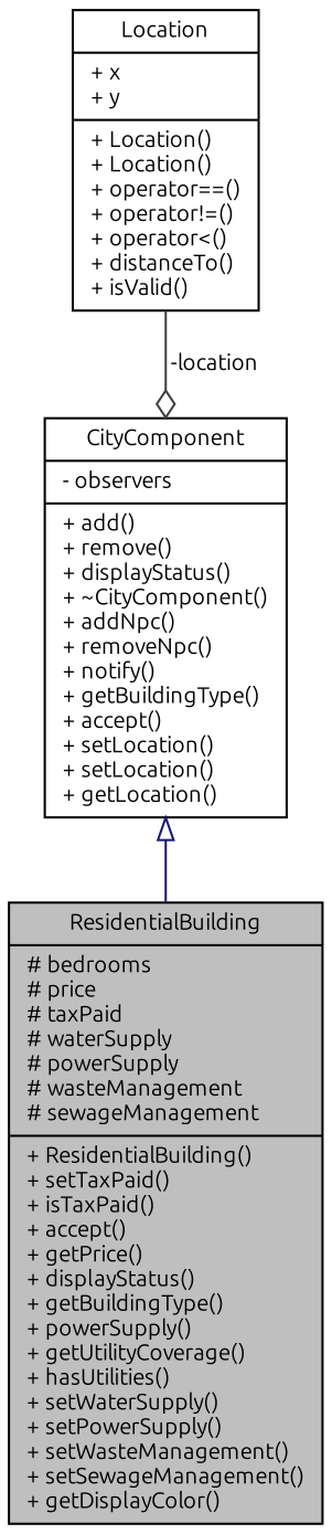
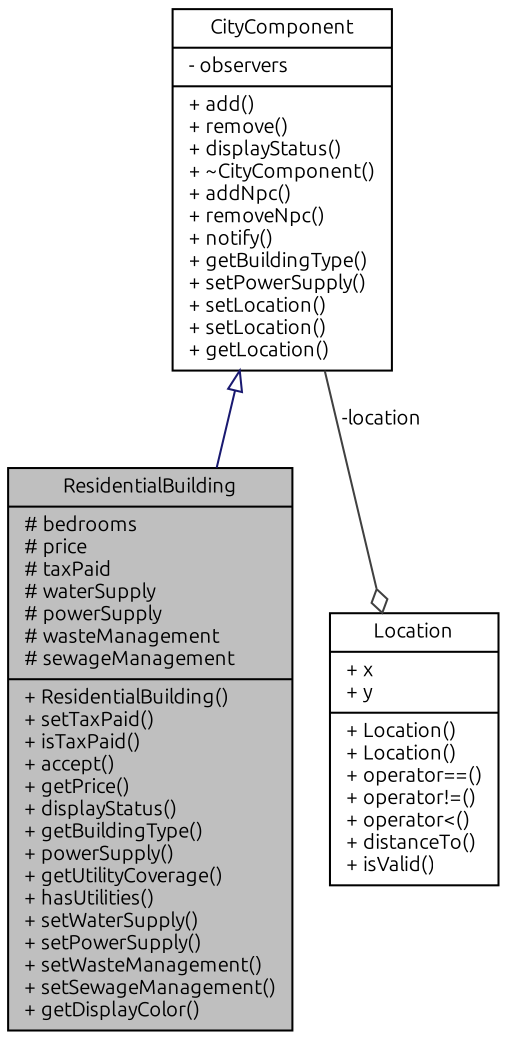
  digraph {
    fontname=Ubuntu
    node [color=black fillcolor=white fontname=Ubuntu fontsize=10 shape=record style=filled]
    edge [fontname=Ubuntu fontsize=10 labelfontname=Helvetica labelfontsize=10 style=solid]
    n1 [fillcolor=grey75 fontcolor=black height=0.2 label="{ResidentialBuilding\n|# bedrooms\l# price\l# taxPaid\l# waterSupply\l# powerSupply\l# wasteManagement\l# sewageManagement\l|+ ResidentialBuilding()\l+ setTaxPaid()\l+ isTaxPaid()\l+ accept()\l+ getPrice()\l+ displayStatus()\l+ getBuildingType()\l+ powerSupply()\l+ getUtilityCoverage()\l+ hasUtilities()\l+ setWaterSupply()\l+ setPowerSupply()\l+ setWasteManagement()\l+ setSewageManagement()\l+ getDisplayColor()\l}" width=0.4]
-   n2 [height=0.2 label="{CityComponent\n|- observers\l|+ add()\l+ remove()\l+ displayStatus()\l+ ~CityComponent()\l+ addNpc()\l+ removeNpc()\l+ notify()\l+ getBuildingType()\l+ accept()\l+ setLocation()\l+ setLocation()\l+ getLocation()\l}" width=0.4]
+   n2 [height=0.2 label="{CityComponent\n|- observers\l|+ add()\l+ remove()\l+ displayStatus()\l+ ~CityComponent()\l+ addNpc()\l+ removeNpc()\l+ notify()\l+ getBuildingType()\l+ setPowerSupply()\l+ setLocation()\l+ setLocation()\l+ getLocation()\l}" width=0.4]
    n3 [height=0.2 label="{Location\n|+ x\l+ y\l|+ Location()\l+ Location()\l+ operator==()\l+ operator!=()\l+ operator\<()\l+ distanceTo()\l+ isValid()\l}" width=0.4]
    n2 -> n1 [arrowtail=onormal color=midnightblue dir=back]
-   n3 -> n2 [arrowhead=odiamond color=grey25 label=" -location"]
+   n2 -> n3 [arrowhead=odiamond color=grey25 label=" -location"]
  }
